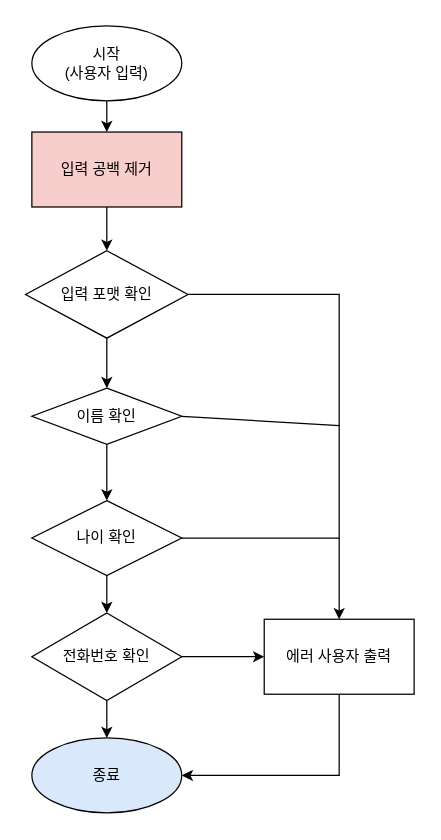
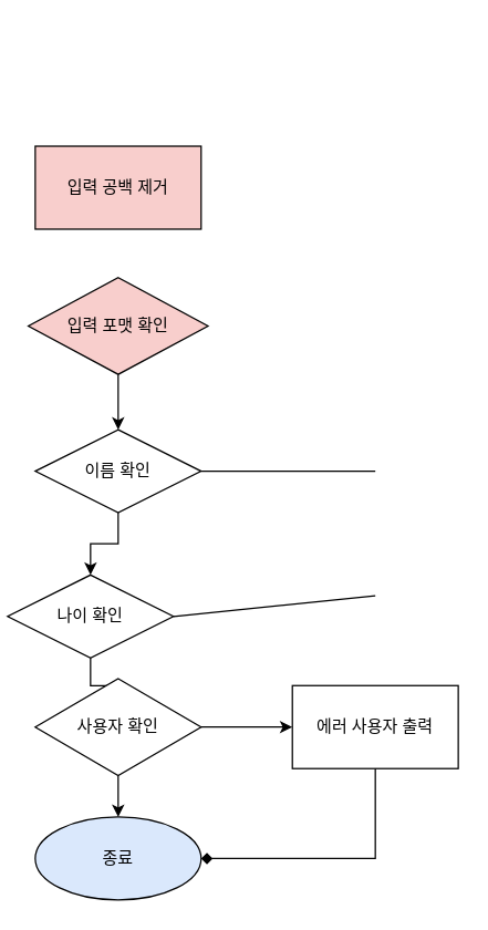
  <mxCell id="0" />
  <mxCell id="1" parent="0" />
  <mxCell id="2" value="" style="edgeStyle=orthogonalEdgeStyle;rounded=0;orthogonalLoop=1;jettySize=auto;html=1;" edge="1" parent="1" source="3" target="10"><mxGeometry relative="1" as="geometry" /></mxCell>
- <mxCell id="3" value="입력 포맷 확인" style="rhombus;whiteSpace=wrap;html=1;" parent="1" vertex="1"><mxGeometry x="20" y="200" width="130" height="70" as="geometry" /></mxCell>
- <mxCell id="4" value="" style="endArrow=classic;html=1;rounded=0;exitX=1;exitY=0.5;exitDx=0;exitDy=0;" parent="1" edge="1" target="16" source="3"><mxGeometry width="50" height="50" relative="1" as="geometry"><mxPoint x="131" y="239.5" as="sourcePoint" /><mxPoint x="271" y="540" as="targetPoint" /><Array as="points"><mxPoint x="271" y="235" /></Array></mxGeometry></mxCell>
- <mxCell id="5" value="" style="edgeStyle=orthogonalEdgeStyle;rounded=0;orthogonalLoop=1;jettySize=auto;html=1;" edge="1" parent="1" source="6" target="8"><mxGeometry relative="1" as="geometry" /></mxCell>
- <mxCell id="6" value="시작&lt;br&gt;(사용자 입력)" style="ellipse;whiteSpace=wrap;html=1;flipV=1;" parent="1" vertex="1"><mxGeometry x="25" y="20" width="120" height="60" as="geometry" /></mxCell>
- <mxCell id="7" value="" style="edgeStyle=orthogonalEdgeStyle;rounded=0;orthogonalLoop=1;jettySize=auto;html=1;" edge="1" parent="1" source="8" target="3"><mxGeometry relative="1" as="geometry" /></mxCell>
+ <mxCell id="3" value="입력 포맷 확인" style="rhombus;whiteSpace=wrap;html=1;fillColor=#f8cecc;" parent="1" vertex="1"><mxGeometry x="20" y="200" width="130" height="70" as="geometry" /></mxCell>
  <mxCell id="8" value="입력 공백 제거" style="rounded=0;whiteSpace=wrap;html=1;fillColor=#f8cecc;" parent="1" vertex="1"><mxGeometry x="25" y="105" width="120" height="60" as="geometry" /></mxCell>
  <mxCell id="9" value="" style="edgeStyle=orthogonalEdgeStyle;rounded=0;orthogonalLoop=1;jettySize=auto;html=1;" edge="1" parent="1" source="10" target="12"><mxGeometry relative="1" as="geometry" /></mxCell>
- <mxCell id="10" value="이름 확인" style="rhombus;whiteSpace=wrap;html=1;" parent="1" vertex="1"><mxGeometry x="25" y="310" width="120" height="45" as="geometry" /></mxCell>
+ <mxCell id="10" value="이름 확인" style="rhombus;whiteSpace=wrap;html=1;" parent="1" vertex="1"><mxGeometry x="25" y="310" width="120" height="60" as="geometry" /></mxCell>
  <mxCell id="11" value="" style="edgeStyle=orthogonalEdgeStyle;rounded=0;orthogonalLoop=1;jettySize=auto;html=1;" edge="1" parent="1" source="12" target="15"><mxGeometry relative="1" as="geometry" /></mxCell>
- <mxCell id="12" value="나이 확인" style="rhombus;whiteSpace=wrap;html=1;" parent="1" vertex="1"><mxGeometry x="25" y="400" width="120" height="60" as="geometry" /></mxCell>
+ <mxCell id="12" value="나이 확인" style="rhombus;whiteSpace=wrap;html=1;" parent="1" vertex="1"><mxGeometry x="5" y="415" width="120" height="60" as="geometry" /></mxCell>
  <mxCell id="13" value="" style="edgeStyle=orthogonalEdgeStyle;rounded=0;orthogonalLoop=1;jettySize=auto;html=1;" edge="1" parent="1" source="15" target="16"><mxGeometry relative="1" as="geometry" /></mxCell>
  <mxCell id="14" value="" style="edgeStyle=orthogonalEdgeStyle;rounded=0;orthogonalLoop=1;jettySize=auto;html=1;" edge="1" parent="1" source="15" target="18"><mxGeometry relative="1" as="geometry" /></mxCell>
- <mxCell id="15" value="전화번호 확인" style="rhombus;whiteSpace=wrap;html=1;" parent="1" vertex="1"><mxGeometry x="25" y="490" width="120" height="70" as="geometry" /></mxCell>
+ <mxCell id="15" value="사용자 확인" style="rhombus;whiteSpace=wrap;html=1;" parent="1" vertex="1"><mxGeometry x="25" y="490" width="120" height="70" as="geometry" /></mxCell>
  <mxCell id="16" value="에러 사용자 출력" style="rounded=0;whiteSpace=wrap;html=1;" vertex="1" parent="1"><mxGeometry x="211" y="495" width="120" height="60" as="geometry" /></mxCell>
- <mxCell id="17" value="" style="endArrow=classic;html=1;rounded=0;exitX=0.5;exitY=1;exitDx=0;exitDy=0;entryX=1;entryY=0.5;entryDx=0;entryDy=0;entryPerimeter=0;" edge="1" parent="1" source="16" target="18"><mxGeometry width="50" height="50" relative="1" as="geometry"><mxPoint x="271" y="640" as="sourcePoint" /><mxPoint x="151" y="700" as="targetPoint" /><Array as="points"><mxPoint x="271" y="620" /></Array></mxGeometry></mxCell>
+ <mxCell id="17" value="" style="endArrow=diamond;html=1;rounded=0;exitX=0.5;exitY=1;exitDx=0;exitDy=0;entryX=1;entryY=0.5;entryDx=0;entryDy=0;entryPerimeter=0;" edge="1" parent="1" source="16" target="18"><mxGeometry width="50" height="50" relative="1" as="geometry"><mxPoint x="271" y="640" as="sourcePoint" /><mxPoint x="151" y="700" as="targetPoint" /><Array as="points"><mxPoint x="271" y="620" /></Array></mxGeometry></mxCell>
  <mxCell id="18" value="종료" style="ellipse;whiteSpace=wrap;html=1;flipV=1;fillColor=#dae8fc;" vertex="1" parent="1"><mxGeometry x="25" y="590" width="120" height="60" as="geometry" /></mxCell>
  <mxCell id="19" value="" style="endArrow=none;html=1;rounded=0;entryX=1;entryY=0.5;entryDx=0;entryDy=0;" edge="1" parent="1" target="10"><mxGeometry width="50" height="50" relative="1" as="geometry"><mxPoint x="271" y="340" as="sourcePoint" /><mxPoint x="111" y="390" as="targetPoint" /></mxGeometry></mxCell>
  <mxCell id="20" value="" style="endArrow=none;html=1;rounded=0;entryX=1;entryY=0.5;entryDx=0;entryDy=0;" edge="1" parent="1" target="12"><mxGeometry width="50" height="50" relative="1" as="geometry"><mxPoint x="271" y="430" as="sourcePoint" /><mxPoint x="111" y="390" as="targetPoint" /></mxGeometry></mxCell>
